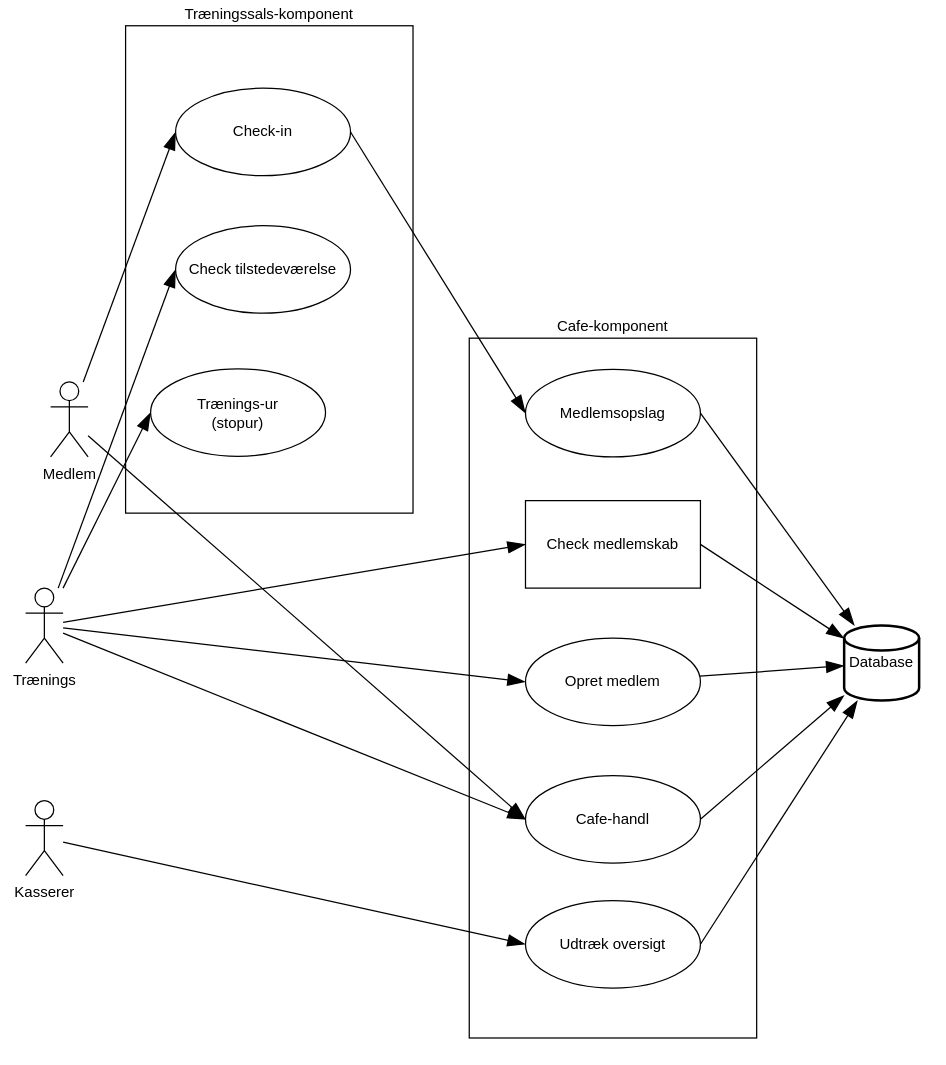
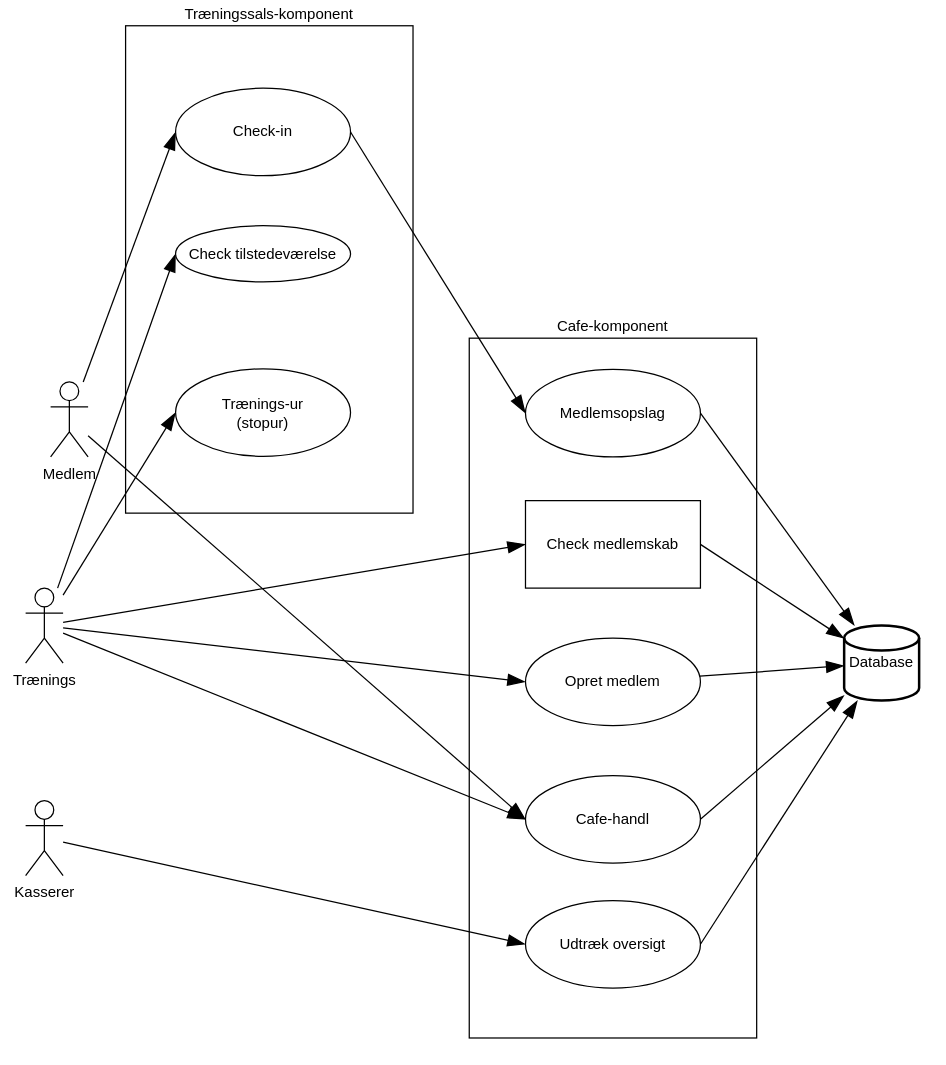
  <mxCell id="0" />
  <mxCell id="1" parent="0" />
  <mxCell id="2" value="Cafe-komponent" style="group;verticalAlign=bottom;labelPosition=center;verticalLabelPosition=top;align=center;" vertex="1" connectable="0" parent="1"><mxGeometry x="375" y="270" width="230" height="560" as="geometry" /></mxCell>
  <mxCell id="3" value="" style="rounded=0;whiteSpace=wrap;html=1;" vertex="1" parent="2"><mxGeometry width="230" height="560" as="geometry" /></mxCell>
  <mxCell id="4" value="Medlemsopslag" style="ellipse;whiteSpace=wrap;html=1;" vertex="1" parent="2"><mxGeometry x="45" y="25" width="140" height="70" as="geometry" /></mxCell>
  <mxCell id="5" value="Check medlemskab" style="whiteSpace=wrap;html=1;rounded=0;" vertex="1" parent="2"><mxGeometry x="45" y="130" width="140" height="70" as="geometry" /></mxCell>
  <mxCell id="6" value="Opret medlem" style="ellipse;whiteSpace=wrap;html=1;" vertex="1" parent="2"><mxGeometry x="45" y="240" width="140" height="70" as="geometry" /></mxCell>
  <mxCell id="7" value="Cafe-handl" style="ellipse;whiteSpace=wrap;html=1;" vertex="1" parent="2"><mxGeometry x="45" y="350" width="140" height="70" as="geometry" /></mxCell>
  <mxCell id="8" value="Udtræk oversigt" style="ellipse;whiteSpace=wrap;html=1;" vertex="1" parent="2"><mxGeometry x="45" y="450" width="140" height="70" as="geometry" /></mxCell>
  <mxCell id="9" value="Træningssals-komponent" style="group;labelPosition=center;verticalLabelPosition=top;align=center;verticalAlign=bottom;" vertex="1" connectable="0" parent="1"><mxGeometry x="100" y="20" width="230" height="390" as="geometry" /></mxCell>
  <mxCell id="10" value="" style="rounded=0;whiteSpace=wrap;html=1;" vertex="1" parent="9"><mxGeometry width="230" height="390" as="geometry" /></mxCell>
  <mxCell id="11" value="Check-in" style="ellipse;whiteSpace=wrap;html=1;" vertex="1" parent="9"><mxGeometry x="40" y="50" width="140" height="70" as="geometry" /></mxCell>
- <mxCell id="12" value="Check tilstedeværelse" style="ellipse;whiteSpace=wrap;html=1;" vertex="1" parent="9"><mxGeometry x="40" y="160" width="140" height="70" as="geometry" /></mxCell>
- <mxCell id="13" value="Trænings-ur&lt;br&gt;(stopur)" style="ellipse;whiteSpace=wrap;html=1;" vertex="1" parent="9"><mxGeometry x="20" y="274.5" width="140" height="70" as="geometry" /></mxCell>
+ <mxCell id="12" value="Check tilstedeværelse" style="ellipse;whiteSpace=wrap;html=1;" vertex="1" parent="9"><mxGeometry x="40" y="160" width="140" height="45" as="geometry" /></mxCell>
+ <mxCell id="13" value="Trænings-ur&lt;br&gt;(stopur)" style="ellipse;whiteSpace=wrap;html=1;" vertex="1" parent="9"><mxGeometry x="40" y="274.5" width="140" height="70" as="geometry" /></mxCell>
  <mxCell id="14" value="Medlem" style="shape=umlActor;verticalLabelPosition=bottom;verticalAlign=top;html=1;" vertex="1" parent="1"><mxGeometry x="40" y="305" width="30" height="60" as="geometry" /></mxCell>
  <mxCell id="15" value="Trænings" style="shape=umlActor;verticalLabelPosition=bottom;verticalAlign=top;html=1;" vertex="1" parent="1"><mxGeometry x="20" y="470" width="30" height="60" as="geometry" /></mxCell>
  <mxCell id="16" value="Kasserer" style="shape=umlActor;verticalLabelPosition=bottom;verticalAlign=top;html=1;" vertex="1" parent="1"><mxGeometry x="20" y="640" width="30" height="60" as="geometry" /></mxCell>
  <mxCell id="17" value="" style="endArrow=blockThin;endFill=1;endSize=12;html=1;entryX=0;entryY=0.5;entryDx=0;entryDy=0;" edge="1" parent="1" source="14" target="11"><mxGeometry width="160" relative="1" as="geometry"><mxPoint x="500" y="460" as="sourcePoint" /><mxPoint x="660" y="460" as="targetPoint" /></mxGeometry></mxCell>
  <mxCell id="18" value="" style="endArrow=blockThin;endFill=1;endSize=12;html=1;entryX=0;entryY=0.5;entryDx=0;entryDy=0;" edge="1" parent="1" source="15" target="12"><mxGeometry width="160" relative="1" as="geometry"><mxPoint x="45" y="345" as="sourcePoint" /><mxPoint x="150" y="115" as="targetPoint" /></mxGeometry></mxCell>
  <mxCell id="19" value="" style="endArrow=blockThin;endFill=1;endSize=12;html=1;entryX=0;entryY=0.5;entryDx=0;entryDy=0;" edge="1" parent="1" source="15" target="13"><mxGeometry width="160" relative="1" as="geometry"><mxPoint x="55" y="355" as="sourcePoint" /><mxPoint x="160" y="125" as="targetPoint" /></mxGeometry></mxCell>
  <mxCell id="20" value="" style="endArrow=blockThin;endFill=1;endSize=12;html=1;entryX=0;entryY=0.5;entryDx=0;entryDy=0;" edge="1" parent="1" source="14" target="7"><mxGeometry width="160" relative="1" as="geometry"><mxPoint x="65" y="365" as="sourcePoint" /><mxPoint x="170" y="135" as="targetPoint" /></mxGeometry></mxCell>
  <mxCell id="21" value="" style="endArrow=blockThin;endFill=1;endSize=12;html=1;exitX=1;exitY=0.5;exitDx=0;exitDy=0;entryX=0;entryY=0.5;entryDx=0;entryDy=0;" edge="1" parent="1" source="11" target="4"><mxGeometry width="160" relative="1" as="geometry"><mxPoint x="75" y="375" as="sourcePoint" /><mxPoint x="180" y="145" as="targetPoint" /></mxGeometry></mxCell>
  <mxCell id="22" value="" style="endArrow=blockThin;endFill=1;endSize=12;html=1;entryX=0;entryY=0.5;entryDx=0;entryDy=0;" edge="1" parent="1" source="15" target="5"><mxGeometry width="160" relative="1" as="geometry"><mxPoint x="85" y="385" as="sourcePoint" /><mxPoint x="190" y="155" as="targetPoint" /></mxGeometry></mxCell>
  <mxCell id="23" value="" style="endArrow=blockThin;endFill=1;endSize=12;html=1;entryX=0;entryY=0.5;entryDx=0;entryDy=0;" edge="1" parent="1" source="15" target="6"><mxGeometry width="160" relative="1" as="geometry"><mxPoint x="95" y="395" as="sourcePoint" /><mxPoint x="200" y="165" as="targetPoint" /></mxGeometry></mxCell>
  <mxCell id="24" value="" style="endArrow=blockThin;endFill=1;endSize=12;html=1;entryX=0;entryY=0.5;entryDx=0;entryDy=0;" edge="1" parent="1" source="15" target="7"><mxGeometry width="160" relative="1" as="geometry"><mxPoint x="105" y="405" as="sourcePoint" /><mxPoint x="210" y="175" as="targetPoint" /></mxGeometry></mxCell>
  <mxCell id="25" value="" style="endArrow=blockThin;endFill=1;endSize=12;html=1;entryX=0;entryY=0.5;entryDx=0;entryDy=0;" edge="1" parent="1" source="16" target="8"><mxGeometry width="160" relative="1" as="geometry"><mxPoint x="115" y="415" as="sourcePoint" /><mxPoint x="220" y="185" as="targetPoint" /></mxGeometry></mxCell>
  <mxCell id="26" value="Database" style="strokeWidth=2;html=1;shape=mxgraph.flowchart.database;whiteSpace=wrap;" vertex="1" parent="1"><mxGeometry x="675" y="500" width="60" height="60" as="geometry" /></mxCell>
  <mxCell id="27" value="" style="endArrow=blockThin;endFill=1;endSize=12;html=1;exitX=1;exitY=0.5;exitDx=0;exitDy=0;" edge="1" parent="1" source="4" target="26"><mxGeometry width="160" relative="1" as="geometry"><mxPoint x="125" y="425" as="sourcePoint" /><mxPoint x="230" y="195" as="targetPoint" /></mxGeometry></mxCell>
  <mxCell id="28" value="" style="endArrow=blockThin;endFill=1;endSize=12;html=1;exitX=1;exitY=0.5;exitDx=0;exitDy=0;" edge="1" parent="1" source="5" target="26"><mxGeometry width="160" relative="1" as="geometry"><mxPoint x="135" y="435" as="sourcePoint" /><mxPoint x="240" y="205" as="targetPoint" /></mxGeometry></mxCell>
  <mxCell id="29" value="" style="endArrow=blockThin;endFill=1;endSize=12;html=1;" edge="1" parent="1" source="6" target="26"><mxGeometry width="160" relative="1" as="geometry"><mxPoint x="145" y="445" as="sourcePoint" /><mxPoint x="250" y="215" as="targetPoint" /></mxGeometry></mxCell>
  <mxCell id="30" value="" style="endArrow=blockThin;endFill=1;endSize=12;html=1;exitX=1;exitY=0.5;exitDx=0;exitDy=0;" edge="1" parent="1" source="7" target="26"><mxGeometry width="160" relative="1" as="geometry"><mxPoint x="155" y="455" as="sourcePoint" /><mxPoint x="260" y="225" as="targetPoint" /></mxGeometry></mxCell>
  <mxCell id="31" value="" style="endArrow=blockThin;endFill=1;endSize=12;html=1;exitX=1;exitY=0.5;exitDx=0;exitDy=0;" edge="1" parent="1" source="8" target="26"><mxGeometry width="160" relative="1" as="geometry"><mxPoint x="165" y="465" as="sourcePoint" /><mxPoint x="270" y="235" as="targetPoint" /></mxGeometry></mxCell>
